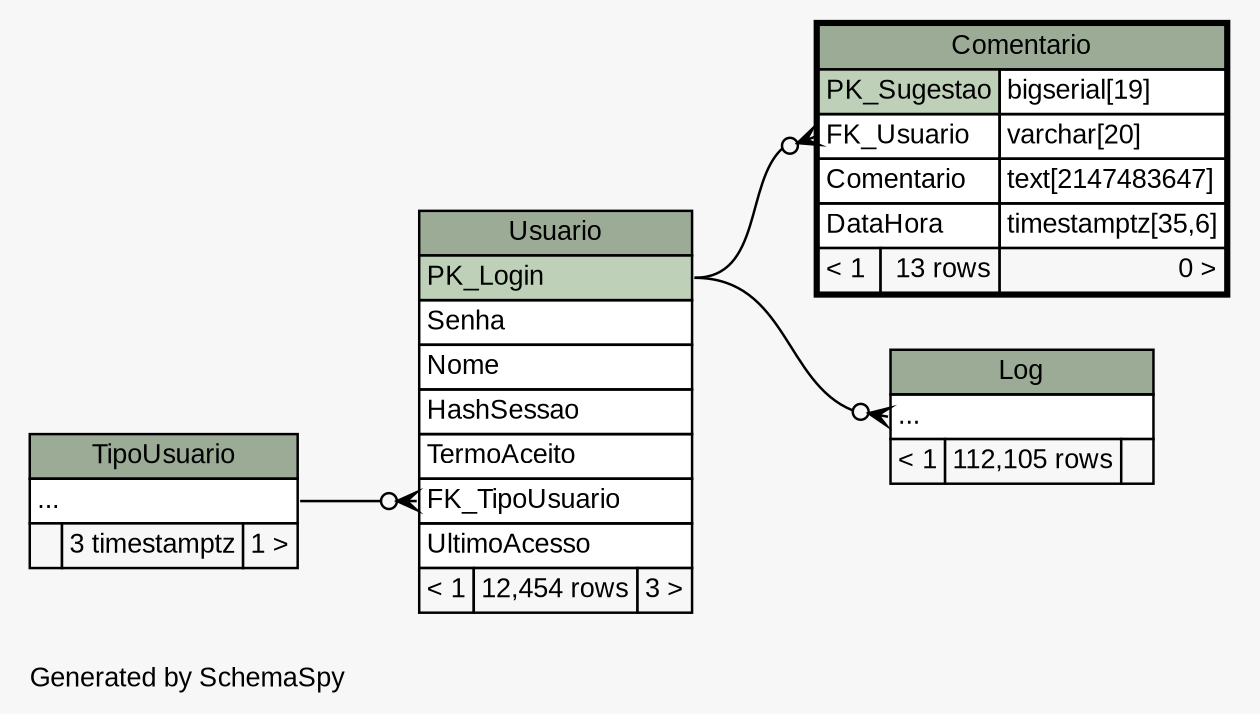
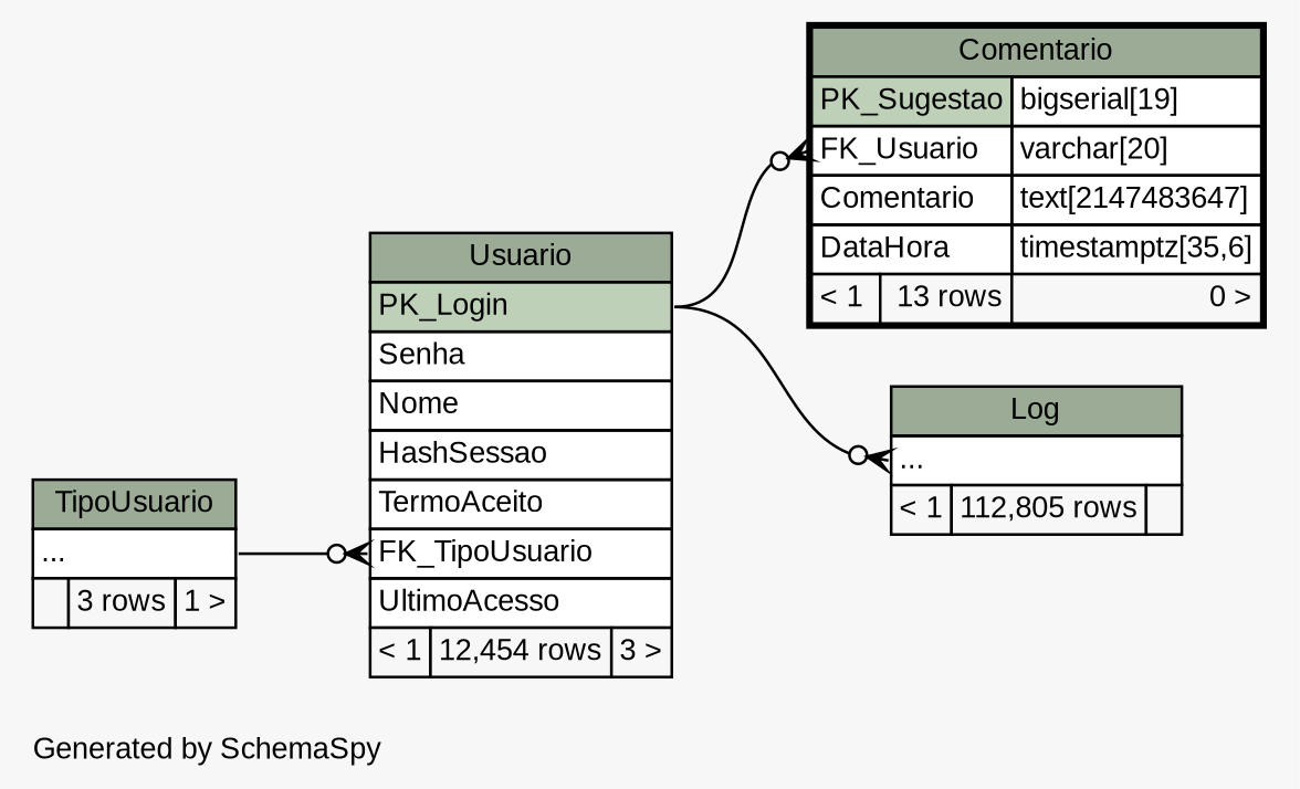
  digraph {
    bgcolor="#f7f7f7"
    fontname="Liberation Sans"
    fontsize=11
    label="\nGenerated by SchemaSpy"
    labeljust=l
    nodesep=0.18
    rankdir=RL
    ranksep=0.46
    node [fontname="Liberation Sans" fontsize=11 shape=plaintext]
    edge [arrowhead=none arrowsize=0.8 arrowtail=crowodot dir=back fontname="Liberation Sans" headport="PK_Login:e"]
    n1 [label=<     <TABLE BORDER="0" CELLBORDER="1" CELLSPACING="0" BGCOLOR="#ffffff">       <TR><TD COLSPAN="3" BGCOLOR="#9bab96" ALIGN="CENTER">Usuario</TD></TR>       <TR><TD PORT="PK_Login" COLSPAN="3" BGCOLOR="#bed1b8" ALIGN="LEFT">PK_Login</TD></TR>       <TR><TD PORT="Senha" COLSPAN="3" ALIGN="LEFT">Senha</TD></TR>       <TR><TD PORT="Nome" COLSPAN="3" ALIGN="LEFT">Nome</TD></TR>       <TR><TD PORT="HashSessao" COLSPAN="3" ALIGN="LEFT">HashSessao</TD></TR>       <TR><TD PORT="TermoAceito" COLSPAN="3" ALIGN="LEFT">TermoAceito</TD></TR>       <TR><TD PORT="FK_TipoUsuario" COLSPAN="3" ALIGN="LEFT">FK_TipoUsuario</TD></TR>       <TR><TD PORT="UltimoAcesso" COLSPAN="3" ALIGN="LEFT">UltimoAcesso</TD></TR>       <TR><TD ALIGN="LEFT" BGCOLOR="#f7f7f7">&lt; 1</TD><TD ALIGN="RIGHT" BGCOLOR="#f7f7f7">12,454 rows</TD><TD ALIGN="RIGHT" BGCOLOR="#f7f7f7">3 &gt;</TD></TR>     </TABLE>>]
-   n2 [label=<     <TABLE BORDER="0" CELLBORDER="1" CELLSPACING="0" BGCOLOR="#ffffff">       <TR><TD COLSPAN="3" BGCOLOR="#9bab96" ALIGN="CENTER">TipoUsuario</TD></TR>       <TR><TD PORT="elipses" COLSPAN="3" ALIGN="LEFT">...</TD></TR>       <TR><TD ALIGN="LEFT" BGCOLOR="#f7f7f7">  </TD><TD ALIGN="RIGHT" BGCOLOR="#f7f7f7">3 timestamptz</TD><TD ALIGN="RIGHT" BGCOLOR="#f7f7f7">1 &gt;</TD></TR>     </TABLE>>]
+   n2 [label=<     <TABLE BORDER="0" CELLBORDER="1" CELLSPACING="0" BGCOLOR="#ffffff">       <TR><TD COLSPAN="3" BGCOLOR="#9bab96" ALIGN="CENTER">TipoUsuario</TD></TR>       <TR><TD PORT="elipses" COLSPAN="3" ALIGN="LEFT">...</TD></TR>       <TR><TD ALIGN="LEFT" BGCOLOR="#f7f7f7">  </TD><TD ALIGN="RIGHT" BGCOLOR="#f7f7f7">3 rows</TD><TD ALIGN="RIGHT" BGCOLOR="#f7f7f7">1 &gt;</TD></TR>     </TABLE>>]
    n3 [label=<     <TABLE BORDER="2" CELLBORDER="1" CELLSPACING="0" BGCOLOR="#ffffff">       <TR><TD COLSPAN="3" BGCOLOR="#9bab96" ALIGN="CENTER">Comentario</TD></TR>       <TR><TD PORT="PK_Sugestao" COLSPAN="2" BGCOLOR="#bed1b8" ALIGN="LEFT">PK_Sugestao</TD><TD PORT="PK_Sugestao.type" ALIGN="LEFT">bigserial[19]</TD></TR>       <TR><TD PORT="FK_Usuario" COLSPAN="2" ALIGN="LEFT">FK_Usuario</TD><TD PORT="FK_Usuario.type" ALIGN="LEFT">varchar[20]</TD></TR>       <TR><TD PORT="Comentario" COLSPAN="2" ALIGN="LEFT">Comentario</TD><TD PORT="Comentario.type" ALIGN="LEFT">text[2147483647]</TD></TR>       <TR><TD PORT="DataHora" COLSPAN="2" ALIGN="LEFT">DataHora</TD><TD PORT="DataHora.type" ALIGN="LEFT">timestamptz[35,6]</TD></TR>       <TR><TD ALIGN="LEFT" BGCOLOR="#f7f7f7">&lt; 1</TD><TD ALIGN="RIGHT" BGCOLOR="#f7f7f7">13 rows</TD><TD ALIGN="RIGHT" BGCOLOR="#f7f7f7">0 &gt;</TD></TR>     </TABLE>>]
-   n4 [label=<     <TABLE BORDER="0" CELLBORDER="1" CELLSPACING="0" BGCOLOR="#ffffff">       <TR><TD COLSPAN="3" BGCOLOR="#9bab96" ALIGN="CENTER">Log</TD></TR>       <TR><TD PORT="elipses" COLSPAN="3" ALIGN="LEFT">...</TD></TR>       <TR><TD ALIGN="LEFT" BGCOLOR="#f7f7f7">&lt; 1</TD><TD ALIGN="RIGHT" BGCOLOR="#f7f7f7">112,105 rows</TD><TD ALIGN="RIGHT" BGCOLOR="#f7f7f7">  </TD></TR>     </TABLE>>]
+   n4 [label=<     <TABLE BORDER="0" CELLBORDER="1" CELLSPACING="0" BGCOLOR="#ffffff">       <TR><TD COLSPAN="3" BGCOLOR="#9bab96" ALIGN="CENTER">Log</TD></TR>       <TR><TD PORT="elipses" COLSPAN="3" ALIGN="LEFT">...</TD></TR>       <TR><TD ALIGN="LEFT" BGCOLOR="#f7f7f7">&lt; 1</TD><TD ALIGN="RIGHT" BGCOLOR="#f7f7f7">112,805 rows</TD><TD ALIGN="RIGHT" BGCOLOR="#f7f7f7">  </TD></TR>     </TABLE>>]
    n1 -> n2 [headport="elipses:e" tailport="FK_TipoUsuario:w"]
    n3 -> n1 [tailport="FK_Usuario:w"]
    n4 -> n1 [tailport="elipses:w"]
  }
